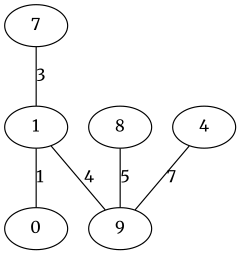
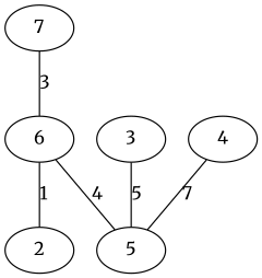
  graph {
    fontname=Merriweather
    node [fillcolor=white fontname=Merriweather style=filled]
    edge [fontname=Merriweather]
    n1 [label=7]
-   1
-   2 [label=0]
-   5 [label=9]
-   3 [label=8]
+   1 [label=6]
+   2
+   5
+   3
    4
    n1 -- 1 [label=3 weight=3]
    1 -- 2 [label=1 weight=1]
    1 -- 5 [label=4 weight=4]
    3 -- 5 [label=5 weight=5]
    4 -- 5 [label=7 weight=2]
  }
